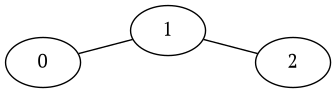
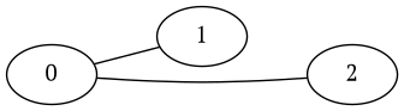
  graph {
    fontname="PT Serif"
    rankdir=LR
    node [fillcolor=white fontname="PT Serif"]
    edge [fontname="PT Serif"]
    0
    1
    2
    0 -- 1
-   1 -- 2
+   0 -- 2
  }
